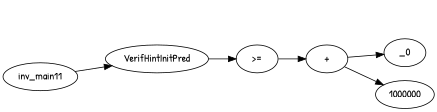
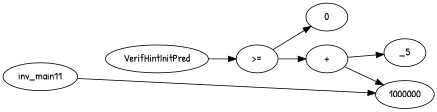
  digraph {
    fontname="Patrick Hand"
    rankdir=LR
    node [fontname="Patrick Hand"]
    edge [fontname="Patrick Hand"]
    n1 [label=inv_main11]
    n2 [label=VerifHintInitPred]
    n3 [label=">="]
+   n4 [label=0]
    n5 [label="+"]
    n6 [label=1000000]
-   n7 [label=_0]
-   n1 -> n2
+   n7 [label=_5]
+   n1 -> n6
    n2 -> n3
+   n3 -> n4
    n3 -> n5
    n5 -> n6
    n5 -> n7
  }
